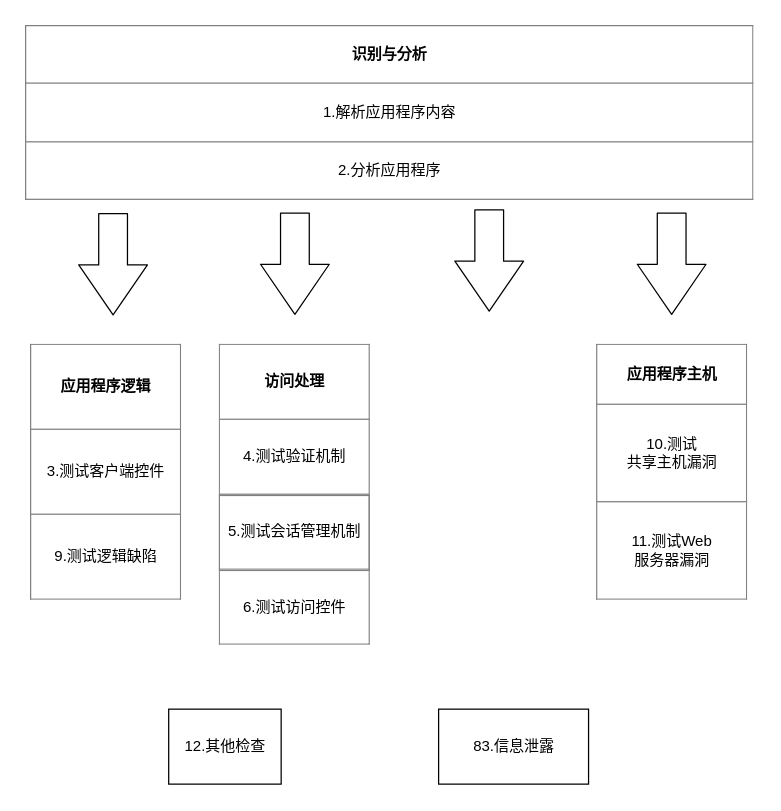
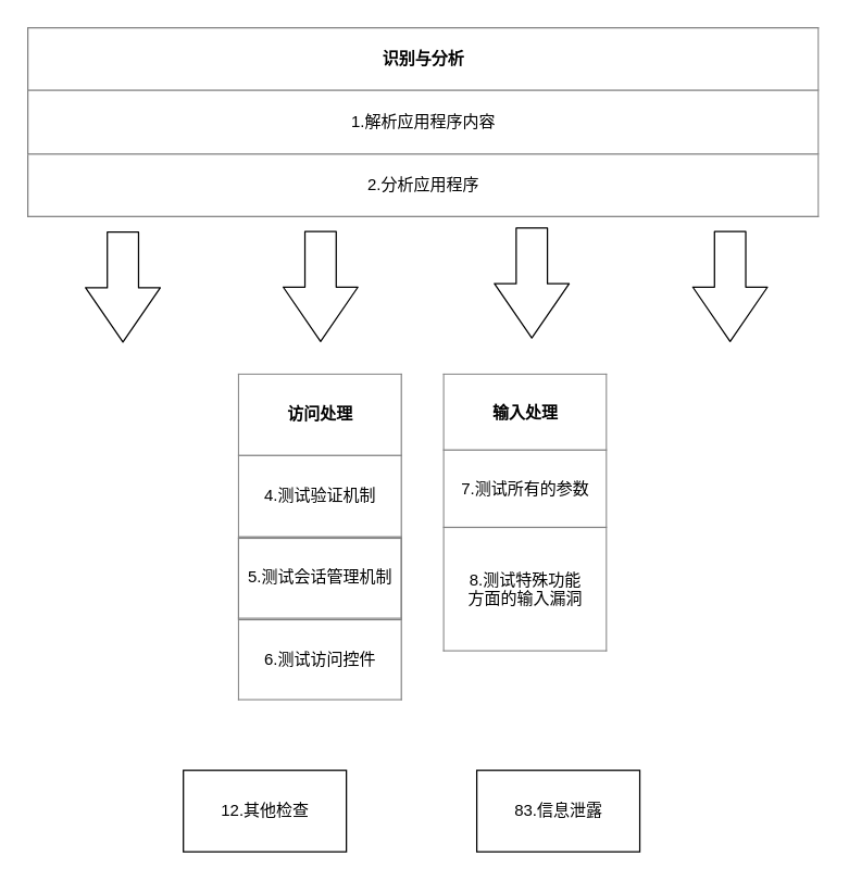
  <mxCell id="0" />
  <mxCell id="1" parent="0" />
  <mxCell id="2" value="&lt;table border=&quot;1&quot; width=&quot;100%&quot; cellpadding=&quot;4&quot; style=&quot;width: 100% ; height: 100% ; border-collapse: collapse&quot;&gt;&lt;tbody&gt;&lt;tr&gt;&lt;th align=&quot;center&quot;&gt;识别与分析&lt;/th&gt;&lt;/tr&gt;&lt;tr&gt;&lt;td align=&quot;center&quot;&gt;1.解析应用程序内容&lt;br&gt;&lt;/td&gt;&lt;/tr&gt;&lt;tr&gt;&lt;td align=&quot;center&quot;&gt;2.分析应用程序&lt;/td&gt;&lt;/tr&gt;&lt;/tbody&gt;&lt;/table&gt;" style="text;html=1;strokeColor=none;fillColor=none;overflow=fill;" vertex="1" parent="1"><mxGeometry x="20" y="20" width="583" height="140" as="geometry" /></mxCell>
- <mxCell id="3" value="&lt;table border=&quot;1&quot; width=&quot;100%&quot; cellpadding=&quot;4&quot; style=&quot;width: 100% ; height: 100% ; border-collapse: collapse&quot;&gt;&lt;tbody&gt;&lt;tr&gt;&lt;th align=&quot;center&quot;&gt;&lt;b&gt;应用程序逻辑&lt;/b&gt;&lt;/th&gt;&lt;/tr&gt;&lt;tr&gt;&lt;td align=&quot;center&quot;&gt;3.测试客户端控件&lt;/td&gt;&lt;/tr&gt;&lt;tr&gt;&lt;td align=&quot;center&quot;&gt;9.测试逻辑缺陷&lt;/td&gt;&lt;/tr&gt;&lt;/tbody&gt;&lt;/table&gt;" style="text;html=1;strokeColor=none;fillColor=none;overflow=fill;" vertex="1" parent="1"><mxGeometry x="24" y="275" width="121" height="205" as="geometry" /></mxCell>
- <mxCell id="5" value="&lt;table border=&quot;1&quot; width=&quot;100%&quot; cellpadding=&quot;4&quot; style=&quot;width: 100% ; height: 100% ; border-collapse: collapse&quot;&gt;&lt;tbody&gt;&lt;tr&gt;&lt;th align=&quot;center&quot;&gt;应用程序主机&lt;/th&gt;&lt;/tr&gt;&lt;tr&gt;&lt;td align=&quot;center&quot;&gt;10.测试&lt;br&gt;共享主机漏洞&lt;/td&gt;&lt;/tr&gt;&lt;tr&gt;&lt;td align=&quot;center&quot;&gt;11.测试Web&lt;br&gt;服务器漏洞&lt;/td&gt;&lt;/tr&gt;&lt;/tbody&gt;&lt;/table&gt;" style="text;html=1;strokeColor=none;fillColor=none;overflow=fill;" vertex="1" parent="1"><mxGeometry x="477" y="275" width="121" height="205" as="geometry" /></mxCell>
+ <mxCell id="4" value="&lt;table border=&quot;1&quot; width=&quot;100%&quot; cellpadding=&quot;4&quot; style=&quot;width: 100% ; height: 100% ; border-collapse: collapse&quot;&gt;&lt;tbody&gt;&lt;tr&gt;&lt;th align=&quot;center&quot;&gt;&lt;b&gt;输入处理&lt;/b&gt;&lt;/th&gt;&lt;/tr&gt;&lt;tr&gt;&lt;td align=&quot;center&quot;&gt;7.测试所有的参数&lt;/td&gt;&lt;/tr&gt;&lt;tr&gt;&lt;td align=&quot;center&quot;&gt;8.测试特殊功能&lt;br&gt;方面的输入漏洞&lt;/td&gt;&lt;/tr&gt;&lt;/tbody&gt;&lt;/table&gt;" style="text;html=1;strokeColor=none;fillColor=none;overflow=fill;" vertex="1" parent="1"><mxGeometry x="326" y="275" width="121" height="205" as="geometry" /></mxCell>
  <mxCell id="6" value="" style="shape=flexArrow;endArrow=classic;html=1;endWidth=31;endSize=13.01;width=23;" edge="1" parent="1"><mxGeometry width="50" height="50" relative="1" as="geometry"><mxPoint x="90" y="170" as="sourcePoint" /><mxPoint x="90" y="252" as="targetPoint" /></mxGeometry></mxCell>
  <mxCell id="7" value="" style="shape=flexArrow;endArrow=classic;html=1;endWidth=31;endSize=13.01;width=23;" edge="1" parent="1"><mxGeometry width="50" height="50" relative="1" as="geometry"><mxPoint x="235.5" y="169.5" as="sourcePoint" /><mxPoint x="235.5" y="251.5" as="targetPoint" /></mxGeometry></mxCell>
  <mxCell id="8" value="" style="shape=flexArrow;endArrow=classic;html=1;endWidth=31;endSize=13.01;width=23;" edge="1" parent="1"><mxGeometry width="50" height="50" relative="1" as="geometry"><mxPoint x="391" y="167" as="sourcePoint" /><mxPoint x="391" y="249" as="targetPoint" /></mxGeometry></mxCell>
  <mxCell id="9" value="" style="shape=flexArrow;endArrow=classic;html=1;endWidth=31;endSize=13.01;width=23;" edge="1" parent="1"><mxGeometry width="50" height="50" relative="1" as="geometry"><mxPoint x="537" y="169.5" as="sourcePoint" /><mxPoint x="537" y="251.5" as="targetPoint" /></mxGeometry></mxCell>
  <mxCell id="10" value="" style="group" vertex="1" connectable="0" parent="1"><mxGeometry x="175" y="275" width="121" height="241" as="geometry" /></mxCell>
  <mxCell id="11" value="&lt;table border=&quot;1&quot; width=&quot;100%&quot; cellpadding=&quot;4&quot; style=&quot;width: 100% ; height: 100% ; border-collapse: collapse&quot;&gt;&lt;tbody&gt;&lt;tr&gt;&lt;th align=&quot;center&quot;&gt;&lt;b&gt;访问处理&lt;/b&gt;&lt;/th&gt;&lt;/tr&gt;&lt;tr&gt;&lt;td align=&quot;center&quot;&gt;4.测试验证机制&lt;/td&gt;&lt;/tr&gt;&lt;tr&gt;&lt;td align=&quot;center&quot;&gt;5.测试会话管理机制&lt;/td&gt;&lt;/tr&gt;&lt;/tbody&gt;&lt;/table&gt;" style="text;html=1;strokeColor=none;fillColor=none;overflow=fill;" vertex="1" parent="10"><mxGeometry width="121" height="180.531" as="geometry" /></mxCell>
  <mxCell id="12" value="&lt;table border=&quot;1&quot; width=&quot;100%&quot; cellpadding=&quot;4&quot; style=&quot;width: 100% ; height: 100% ; border-collapse: collapse&quot;&gt;&lt;tbody&gt;&lt;tr&gt;&lt;th align=&quot;center&quot;&gt;&lt;br&gt;&lt;/th&gt;&lt;/tr&gt;&lt;tr&gt;&lt;td align=&quot;center&quot;&gt;6.测试访问控件&lt;/td&gt;&lt;/tr&gt;&lt;/tbody&gt;&lt;/table&gt;" style="text;html=1;strokeColor=none;fillColor=none;overflow=fill;" vertex="1" parent="10"><mxGeometry y="120.938" width="121" height="120.062" as="geometry" /></mxCell>
- <mxCell id="13" value="12.其他检查" style="rounded=0;whiteSpace=wrap;html=1;" vertex="1" parent="1"><mxGeometry x="134.5" y="567" width="90" height="60" as="geometry" /></mxCell>
+ <mxCell id="13" value="12.其他检查" style="rounded=0;whiteSpace=wrap;html=1;" vertex="1" parent="1"><mxGeometry x="134.5" y="567" width="120" height="60" as="geometry" /></mxCell>
  <mxCell id="14" value="83.信息泄露" style="rounded=0;whiteSpace=wrap;html=1;" vertex="1" parent="1"><mxGeometry x="350.5" y="567" width="120" height="60" as="geometry" /></mxCell>
